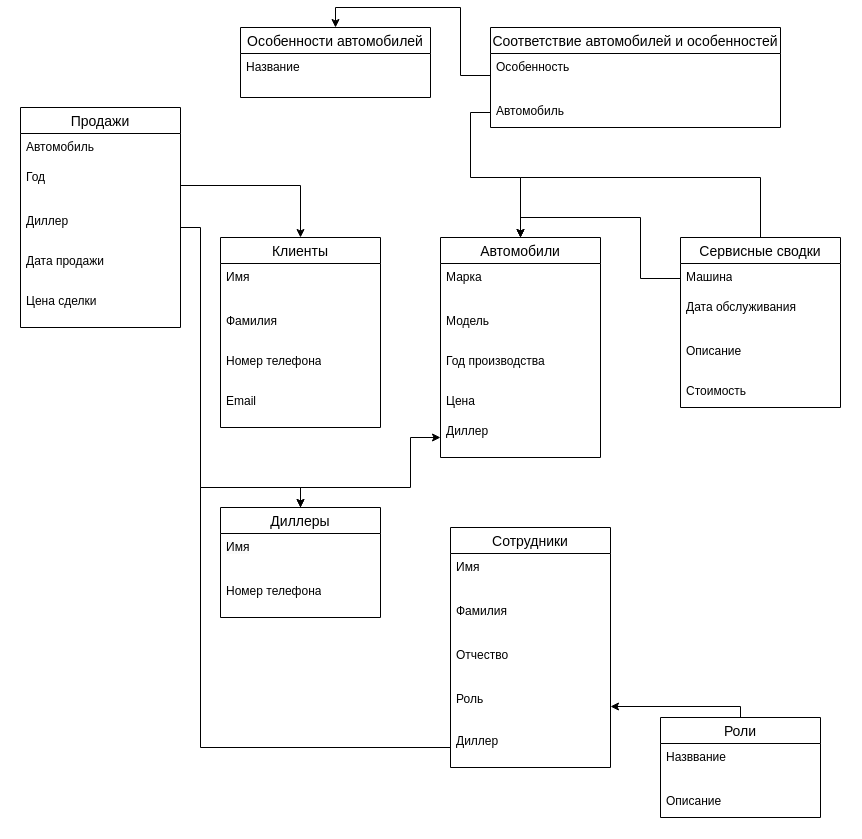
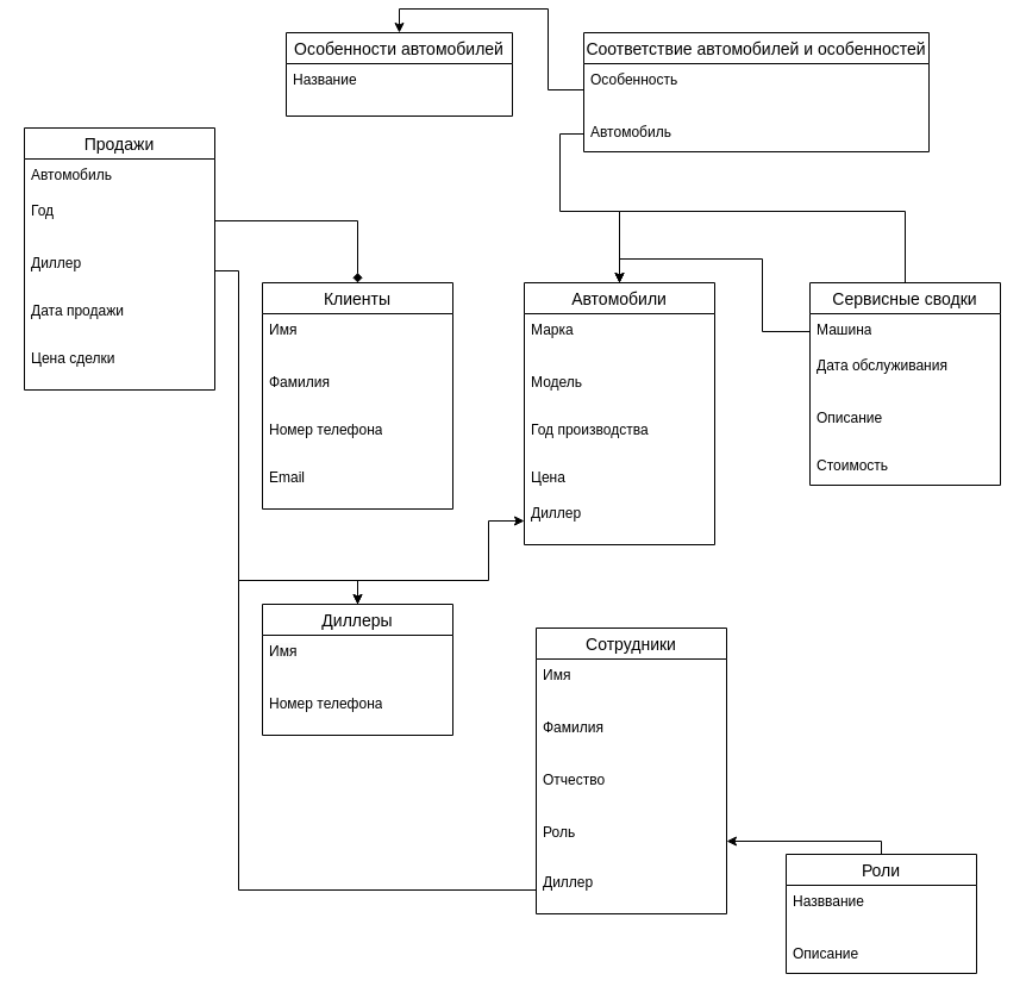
  <mxCell id="0" />
  <mxCell id="1" parent="0" />
  <mxCell id="2" style="edgeStyle=orthogonalEdgeStyle;rounded=0;orthogonalLoop=1;jettySize=auto;html=1;" edge="1" parent="1" source="3" target="11"><mxGeometry relative="1" as="geometry"><Array as="points"><mxPoint x="300" y="480" /><mxPoint x="410" y="480" /><mxPoint x="410" y="430" /></Array></mxGeometry></mxCell>
  <mxCell id="3" value="Диллеры" style="swimlane;fontStyle=0;childLayout=stackLayout;horizontal=1;startSize=26;horizontalStack=0;resizeParent=1;resizeParentMax=0;resizeLast=0;collapsible=1;marginBottom=0;align=center;fontSize=14;" vertex="1" parent="1"><mxGeometry x="220" y="500" width="160" height="110" as="geometry" /></mxCell>
  <mxCell id="4" value="&lt;span style=&quot;color: rgb(0, 0, 0); font-family: Helvetica; font-size: 12px; font-style: normal; font-variant-ligatures: normal; font-variant-caps: normal; font-weight: 400; letter-spacing: normal; orphans: 2; text-align: left; text-indent: 0px; text-transform: none; widows: 2; word-spacing: 0px; -webkit-text-stroke-width: 0px; white-space: normal; background-color: rgb(251, 251, 251); text-decoration-thickness: initial; text-decoration-style: initial; text-decoration-color: initial; display: inline !important; float: none;&quot;&gt;Имя&lt;/span&gt;" style="text;strokeColor=none;fillColor=none;spacingLeft=4;spacingRight=4;overflow=hidden;rotatable=0;points=[[0,0.5],[1,0.5]];portConstraint=eastwest;fontSize=12;whiteSpace=wrap;html=1;" vertex="1" parent="3"><mxGeometry y="26" width="160" height="44" as="geometry" /></mxCell>
  <mxCell id="5" value="Номер телефона" style="text;strokeColor=none;fillColor=none;spacingLeft=4;spacingRight=4;overflow=hidden;rotatable=0;points=[[0,0.5],[1,0.5]];portConstraint=eastwest;fontSize=12;whiteSpace=wrap;html=1;" vertex="1" parent="3"><mxGeometry y="70" width="160" height="40" as="geometry" /></mxCell>
  <mxCell id="6" value="Автомобили" style="swimlane;fontStyle=0;childLayout=stackLayout;horizontal=1;startSize=26;horizontalStack=0;resizeParent=1;resizeParentMax=0;resizeLast=0;collapsible=1;marginBottom=0;align=center;fontSize=14;" vertex="1" parent="1"><mxGeometry x="440" y="230" width="160" height="220" as="geometry" /></mxCell>
  <mxCell id="7" value="Марка" style="text;strokeColor=none;fillColor=none;spacingLeft=4;spacingRight=4;overflow=hidden;rotatable=0;points=[[0,0.5],[1,0.5]];portConstraint=eastwest;fontSize=12;whiteSpace=wrap;html=1;" vertex="1" parent="6"><mxGeometry y="26" width="160" height="44" as="geometry" /></mxCell>
  <mxCell id="8" value="Модель" style="text;strokeColor=none;fillColor=none;spacingLeft=4;spacingRight=4;overflow=hidden;rotatable=0;points=[[0,0.5],[1,0.5]];portConstraint=eastwest;fontSize=12;whiteSpace=wrap;html=1;" vertex="1" parent="6"><mxGeometry y="70" width="160" height="40" as="geometry" /></mxCell>
  <mxCell id="9" value="Год производства" style="text;strokeColor=none;fillColor=none;spacingLeft=4;spacingRight=4;overflow=hidden;rotatable=0;points=[[0,0.5],[1,0.5]];portConstraint=eastwest;fontSize=12;whiteSpace=wrap;html=1;" vertex="1" parent="6"><mxGeometry y="110" width="160" height="40" as="geometry" /></mxCell>
  <mxCell id="10" value="Цена" style="text;strokeColor=none;fillColor=none;spacingLeft=4;spacingRight=4;overflow=hidden;rotatable=0;points=[[0,0.5],[1,0.5]];portConstraint=eastwest;fontSize=12;whiteSpace=wrap;html=1;" vertex="1" parent="6"><mxGeometry y="150" width="160" height="30" as="geometry" /></mxCell>
  <mxCell id="11" value="Диллер" style="text;strokeColor=none;fillColor=none;spacingLeft=4;spacingRight=4;overflow=hidden;rotatable=0;points=[[0,0.5],[1,0.5]];portConstraint=eastwest;fontSize=12;whiteSpace=wrap;html=1;" vertex="1" parent="6"><mxGeometry y="180" width="160" height="40" as="geometry" /></mxCell>
  <mxCell id="12" value="Клиенты" style="swimlane;fontStyle=0;childLayout=stackLayout;horizontal=1;startSize=26;horizontalStack=0;resizeParent=1;resizeParentMax=0;resizeLast=0;collapsible=1;marginBottom=0;align=center;fontSize=14;" vertex="1" parent="1"><mxGeometry x="220" y="230" width="160" height="190" as="geometry" /></mxCell>
  <mxCell id="13" value="Имя" style="text;strokeColor=none;fillColor=none;spacingLeft=4;spacingRight=4;overflow=hidden;rotatable=0;points=[[0,0.5],[1,0.5]];portConstraint=eastwest;fontSize=12;whiteSpace=wrap;html=1;" vertex="1" parent="12"><mxGeometry y="26" width="160" height="44" as="geometry" /></mxCell>
  <mxCell id="14" value="Фамилия" style="text;strokeColor=none;fillColor=none;spacingLeft=4;spacingRight=4;overflow=hidden;rotatable=0;points=[[0,0.5],[1,0.5]];portConstraint=eastwest;fontSize=12;whiteSpace=wrap;html=1;" vertex="1" parent="12"><mxGeometry y="70" width="160" height="40" as="geometry" /></mxCell>
  <mxCell id="15" value="Номер телефона" style="text;strokeColor=none;fillColor=none;spacingLeft=4;spacingRight=4;overflow=hidden;rotatable=0;points=[[0,0.5],[1,0.5]];portConstraint=eastwest;fontSize=12;whiteSpace=wrap;html=1;" vertex="1" parent="12"><mxGeometry y="110" width="160" height="40" as="geometry" /></mxCell>
  <mxCell id="16" value="Email" style="text;strokeColor=none;fillColor=none;spacingLeft=4;spacingRight=4;overflow=hidden;rotatable=0;points=[[0,0.5],[1,0.5]];portConstraint=eastwest;fontSize=12;whiteSpace=wrap;html=1;" vertex="1" parent="12"><mxGeometry y="150" width="160" height="40" as="geometry" /></mxCell>
  <mxCell id="17" value="Продажи" style="swimlane;fontStyle=0;childLayout=stackLayout;horizontal=1;startSize=26;horizontalStack=0;resizeParent=1;resizeParentMax=0;resizeLast=0;collapsible=1;marginBottom=0;align=center;fontSize=14;" vertex="1" parent="1"><mxGeometry x="20" y="100" width="160" height="220" as="geometry" /></mxCell>
  <mxCell id="18" value="Автомобиль" style="text;strokeColor=none;fillColor=none;spacingLeft=4;spacingRight=4;overflow=hidden;rotatable=0;points=[[0,0.5],[1,0.5]];portConstraint=eastwest;fontSize=12;whiteSpace=wrap;html=1;" vertex="1" parent="17"><mxGeometry y="26" width="160" height="30" as="geometry" /></mxCell>
  <mxCell id="19" value="Год" style="text;strokeColor=none;fillColor=none;spacingLeft=4;spacingRight=4;overflow=hidden;rotatable=0;points=[[0,0.5],[1,0.5]];portConstraint=eastwest;fontSize=12;whiteSpace=wrap;html=1;" vertex="1" parent="17"><mxGeometry y="56" width="160" height="44" as="geometry" /></mxCell>
  <mxCell id="20" value="Диллер" style="text;strokeColor=none;fillColor=none;spacingLeft=4;spacingRight=4;overflow=hidden;rotatable=0;points=[[0,0.5],[1,0.5]];portConstraint=eastwest;fontSize=12;whiteSpace=wrap;html=1;" vertex="1" parent="17"><mxGeometry y="100" width="160" height="40" as="geometry" /></mxCell>
  <mxCell id="21" value="Дата продажи" style="text;strokeColor=none;fillColor=none;spacingLeft=4;spacingRight=4;overflow=hidden;rotatable=0;points=[[0,0.5],[1,0.5]];portConstraint=eastwest;fontSize=12;whiteSpace=wrap;html=1;" vertex="1" parent="17"><mxGeometry y="140" width="160" height="40" as="geometry" /></mxCell>
  <mxCell id="22" value="Цена сделки" style="text;strokeColor=none;fillColor=none;spacingLeft=4;spacingRight=4;overflow=hidden;rotatable=0;points=[[0,0.5],[1,0.5]];portConstraint=eastwest;fontSize=12;whiteSpace=wrap;html=1;" vertex="1" parent="17"><mxGeometry y="180" width="160" height="40" as="geometry" /></mxCell>
  <mxCell id="23" style="edgeStyle=orthogonalEdgeStyle;rounded=0;orthogonalLoop=1;jettySize=auto;html=1;entryX=0.5;entryY=0;entryDx=0;entryDy=0;" edge="1" parent="1" source="24" target="6"><mxGeometry relative="1" as="geometry"><Array as="points"><mxPoint x="760" y="170" /><mxPoint x="520" y="170" /></Array></mxGeometry></mxCell>
  <mxCell id="24" value="Сервисные сводки" style="swimlane;fontStyle=0;childLayout=stackLayout;horizontal=1;startSize=26;horizontalStack=0;resizeParent=1;resizeParentMax=0;resizeLast=0;collapsible=1;marginBottom=0;align=center;fontSize=14;" vertex="1" parent="1"><mxGeometry x="680" y="230" width="160" height="170" as="geometry" /></mxCell>
  <mxCell id="25" value="Машина" style="text;strokeColor=none;fillColor=none;spacingLeft=4;spacingRight=4;overflow=hidden;rotatable=0;points=[[0,0.5],[1,0.5]];portConstraint=eastwest;fontSize=12;whiteSpace=wrap;html=1;" vertex="1" parent="24"><mxGeometry y="26" width="160" height="30" as="geometry" /></mxCell>
  <mxCell id="26" value="Дата обслуживания" style="text;strokeColor=none;fillColor=none;spacingLeft=4;spacingRight=4;overflow=hidden;rotatable=0;points=[[0,0.5],[1,0.5]];portConstraint=eastwest;fontSize=12;whiteSpace=wrap;html=1;" vertex="1" parent="24"><mxGeometry y="56" width="160" height="44" as="geometry" /></mxCell>
  <mxCell id="27" value="Описание" style="text;strokeColor=none;fillColor=none;spacingLeft=4;spacingRight=4;overflow=hidden;rotatable=0;points=[[0,0.5],[1,0.5]];portConstraint=eastwest;fontSize=12;whiteSpace=wrap;html=1;" vertex="1" parent="24"><mxGeometry y="100" width="160" height="40" as="geometry" /></mxCell>
  <mxCell id="28" value="Стоимость" style="text;strokeColor=none;fillColor=none;spacingLeft=4;spacingRight=4;overflow=hidden;rotatable=0;points=[[0,0.5],[1,0.5]];portConstraint=eastwest;fontSize=12;whiteSpace=wrap;html=1;" vertex="1" parent="24"><mxGeometry y="140" width="160" height="30" as="geometry" /></mxCell>
- <mxCell id="29" style="edgeStyle=orthogonalEdgeStyle;rounded=0;orthogonalLoop=1;jettySize=auto;html=1;entryX=0.5;entryY=0;entryDx=0;entryDy=0;" edge="1" parent="1" source="19" target="12"><mxGeometry relative="1" as="geometry" /></mxCell>
+ <mxCell id="29" style="edgeStyle=orthogonalEdgeStyle;rounded=0;orthogonalLoop=1;jettySize=auto;html=1;entryX=0.5;entryY=0;entryDx=0;entryDy=0;endArrow=diamond;" edge="1" parent="1" source="19" target="12"><mxGeometry relative="1" as="geometry" /></mxCell>
  <mxCell id="30" style="edgeStyle=orthogonalEdgeStyle;rounded=0;orthogonalLoop=1;jettySize=auto;html=1;" edge="1" parent="1" source="20" target="3"><mxGeometry relative="1" as="geometry"><Array as="points"><mxPoint x="200" y="220" /><mxPoint x="200" y="480" /><mxPoint x="300" y="480" /></Array></mxGeometry></mxCell>
  <mxCell id="31" value="Сотрудники" style="swimlane;fontStyle=0;childLayout=stackLayout;horizontal=1;startSize=26;horizontalStack=0;resizeParent=1;resizeParentMax=0;resizeLast=0;collapsible=1;marginBottom=0;align=center;fontSize=14;" vertex="1" parent="1"><mxGeometry x="450" y="520" width="160" height="240" as="geometry" /></mxCell>
  <mxCell id="32" value="Имя" style="text;strokeColor=none;fillColor=none;spacingLeft=4;spacingRight=4;overflow=hidden;rotatable=0;points=[[0,0.5],[1,0.5]];portConstraint=eastwest;fontSize=12;whiteSpace=wrap;html=1;" vertex="1" parent="31"><mxGeometry y="26" width="160" height="44" as="geometry" /></mxCell>
  <mxCell id="33" value="Фамилия" style="text;strokeColor=none;fillColor=none;spacingLeft=4;spacingRight=4;overflow=hidden;rotatable=0;points=[[0,0.5],[1,0.5]];portConstraint=eastwest;fontSize=12;whiteSpace=wrap;html=1;" vertex="1" parent="31"><mxGeometry y="70" width="160" height="44" as="geometry" /></mxCell>
  <mxCell id="34" value="Отчество" style="text;strokeColor=none;fillColor=none;spacingLeft=4;spacingRight=4;overflow=hidden;rotatable=0;points=[[0,0.5],[1,0.5]];portConstraint=eastwest;fontSize=12;whiteSpace=wrap;html=1;" vertex="1" parent="31"><mxGeometry y="114" width="160" height="44" as="geometry" /></mxCell>
  <mxCell id="35" value="Роль" style="text;strokeColor=none;fillColor=none;spacingLeft=4;spacingRight=4;overflow=hidden;rotatable=0;points=[[0,0.5],[1,0.5]];portConstraint=eastwest;fontSize=12;whiteSpace=wrap;html=1;" vertex="1" parent="31"><mxGeometry y="158" width="160" height="42" as="geometry" /></mxCell>
  <mxCell id="36" value="Диллер" style="text;strokeColor=none;fillColor=none;spacingLeft=4;spacingRight=4;overflow=hidden;rotatable=0;points=[[0,0.5],[1,0.5]];portConstraint=eastwest;fontSize=12;whiteSpace=wrap;html=1;" vertex="1" parent="31"><mxGeometry y="200" width="160" height="40" as="geometry" /></mxCell>
  <mxCell id="37" style="edgeStyle=orthogonalEdgeStyle;rounded=0;orthogonalLoop=1;jettySize=auto;html=1;" edge="1" parent="1" source="38" target="35"><mxGeometry relative="1" as="geometry"><Array as="points"><mxPoint x="740" y="699" /></Array></mxGeometry></mxCell>
  <mxCell id="38" value="Роли" style="swimlane;fontStyle=0;childLayout=stackLayout;horizontal=1;startSize=26;horizontalStack=0;resizeParent=1;resizeParentMax=0;resizeLast=0;collapsible=1;marginBottom=0;align=center;fontSize=14;" vertex="1" parent="1"><mxGeometry x="660" y="710" width="160" height="100" as="geometry" /></mxCell>
  <mxCell id="39" value="Назввание" style="text;strokeColor=none;fillColor=none;spacingLeft=4;spacingRight=4;overflow=hidden;rotatable=0;points=[[0,0.5],[1,0.5]];portConstraint=eastwest;fontSize=12;whiteSpace=wrap;html=1;" vertex="1" parent="38"><mxGeometry y="26" width="160" height="44" as="geometry" /></mxCell>
  <mxCell id="40" value="Описание" style="text;strokeColor=none;fillColor=none;spacingLeft=4;spacingRight=4;overflow=hidden;rotatable=0;points=[[0,0.5],[1,0.5]];portConstraint=eastwest;fontSize=12;whiteSpace=wrap;html=1;" vertex="1" parent="38"><mxGeometry y="70" width="160" height="30" as="geometry" /></mxCell>
  <mxCell id="41" style="edgeStyle=orthogonalEdgeStyle;rounded=0;orthogonalLoop=1;jettySize=auto;html=1;entryX=0.5;entryY=0;entryDx=0;entryDy=0;" edge="1" parent="1" source="36" target="3"><mxGeometry relative="1" as="geometry"><mxPoint x="210" y="540" as="targetPoint" /><Array as="points"><mxPoint x="200" y="740" /><mxPoint x="200" y="480" /><mxPoint x="300" y="480" /></Array></mxGeometry></mxCell>
  <mxCell id="42" value="Особенности автомобилей" style="swimlane;fontStyle=0;childLayout=stackLayout;horizontal=1;startSize=26;horizontalStack=0;resizeParent=1;resizeParentMax=0;resizeLast=0;collapsible=1;marginBottom=0;align=center;fontSize=14;" vertex="1" parent="1"><mxGeometry x="240" y="20" width="190" height="70" as="geometry" /></mxCell>
  <mxCell id="43" value="Название" style="text;strokeColor=none;fillColor=none;spacingLeft=4;spacingRight=4;overflow=hidden;rotatable=0;points=[[0,0.5],[1,0.5]];portConstraint=eastwest;fontSize=12;whiteSpace=wrap;html=1;" vertex="1" parent="42"><mxGeometry y="26" width="190" height="44" as="geometry" /></mxCell>
  <mxCell id="44" value="Соответствие автомобилей и особенностей" style="swimlane;fontStyle=0;childLayout=stackLayout;horizontal=1;startSize=26;horizontalStack=0;resizeParent=1;resizeParentMax=0;resizeLast=0;collapsible=1;marginBottom=0;align=center;fontSize=14;" vertex="1" parent="1"><mxGeometry x="490" y="20" width="290" height="100" as="geometry" /></mxCell>
  <mxCell id="45" value="Особенность" style="text;strokeColor=none;fillColor=none;spacingLeft=4;spacingRight=4;overflow=hidden;rotatable=0;points=[[0,0.5],[1,0.5]];portConstraint=eastwest;fontSize=12;whiteSpace=wrap;html=1;" vertex="1" parent="44"><mxGeometry y="26" width="290" height="44" as="geometry" /></mxCell>
  <mxCell id="46" value="Автомобиль" style="text;strokeColor=none;fillColor=none;spacingLeft=4;spacingRight=4;overflow=hidden;rotatable=0;points=[[0,0.5],[1,0.5]];portConstraint=eastwest;fontSize=12;whiteSpace=wrap;html=1;" vertex="1" parent="44"><mxGeometry y="70" width="290" height="30" as="geometry" /></mxCell>
  <mxCell id="47" style="edgeStyle=orthogonalEdgeStyle;rounded=0;orthogonalLoop=1;jettySize=auto;html=1;entryX=0.5;entryY=0;entryDx=0;entryDy=0;" edge="1" parent="1" source="45" target="42"><mxGeometry relative="1" as="geometry" /></mxCell>
  <mxCell id="48" style="edgeStyle=orthogonalEdgeStyle;rounded=0;orthogonalLoop=1;jettySize=auto;html=1;entryX=0.5;entryY=0;entryDx=0;entryDy=0;" edge="1" parent="1" source="46" target="6"><mxGeometry relative="1" as="geometry"><Array as="points"><mxPoint x="470" y="105" /><mxPoint x="470" y="170" /><mxPoint x="520" y="170" /></Array></mxGeometry></mxCell>
  <mxCell id="49" style="edgeStyle=orthogonalEdgeStyle;rounded=0;orthogonalLoop=1;jettySize=auto;html=1;entryX=0.5;entryY=0;entryDx=0;entryDy=0;endArrow=open;" edge="1" parent="1" source="25" target="6"><mxGeometry relative="1" as="geometry" /></mxCell>
